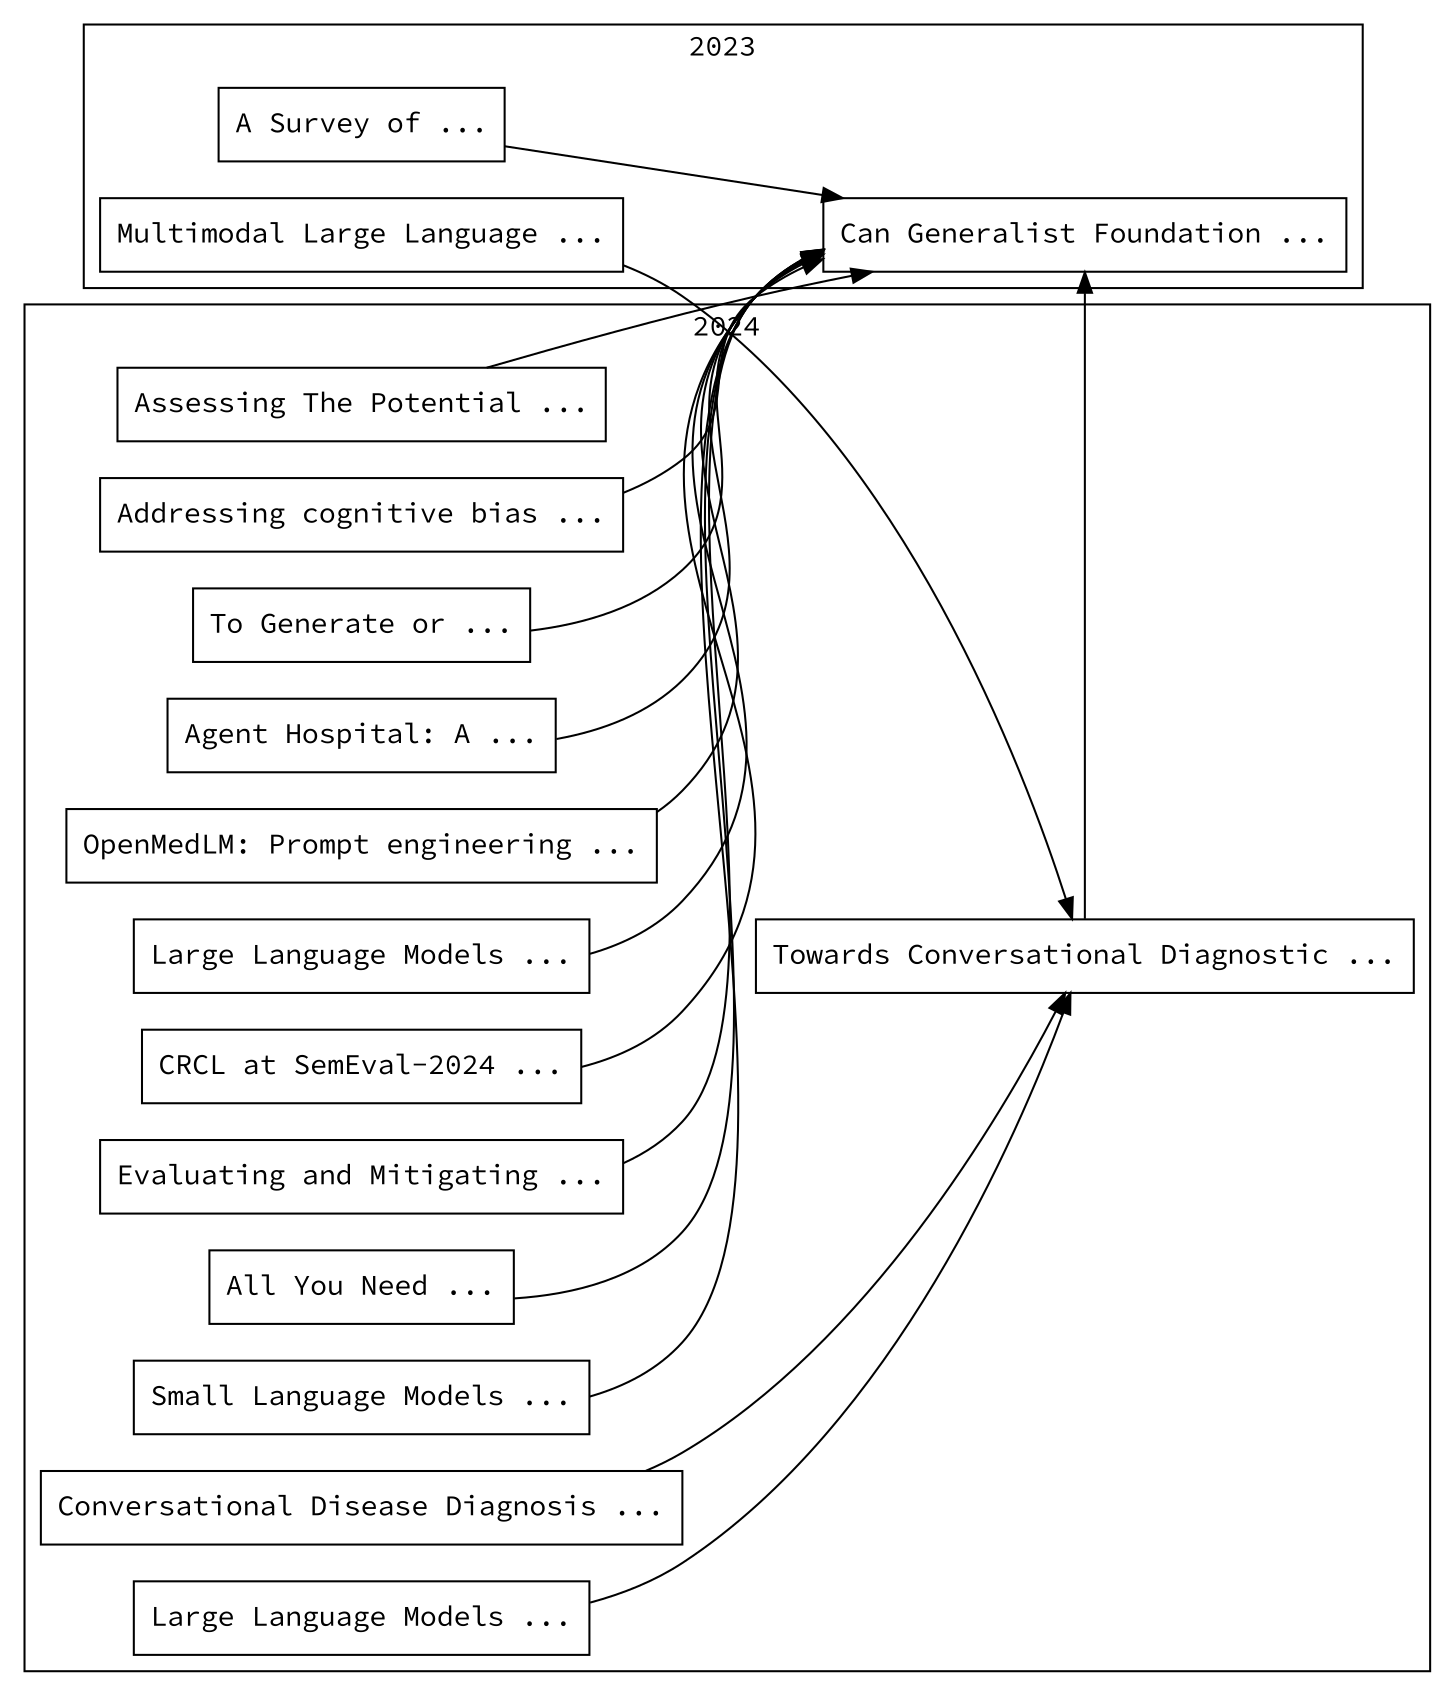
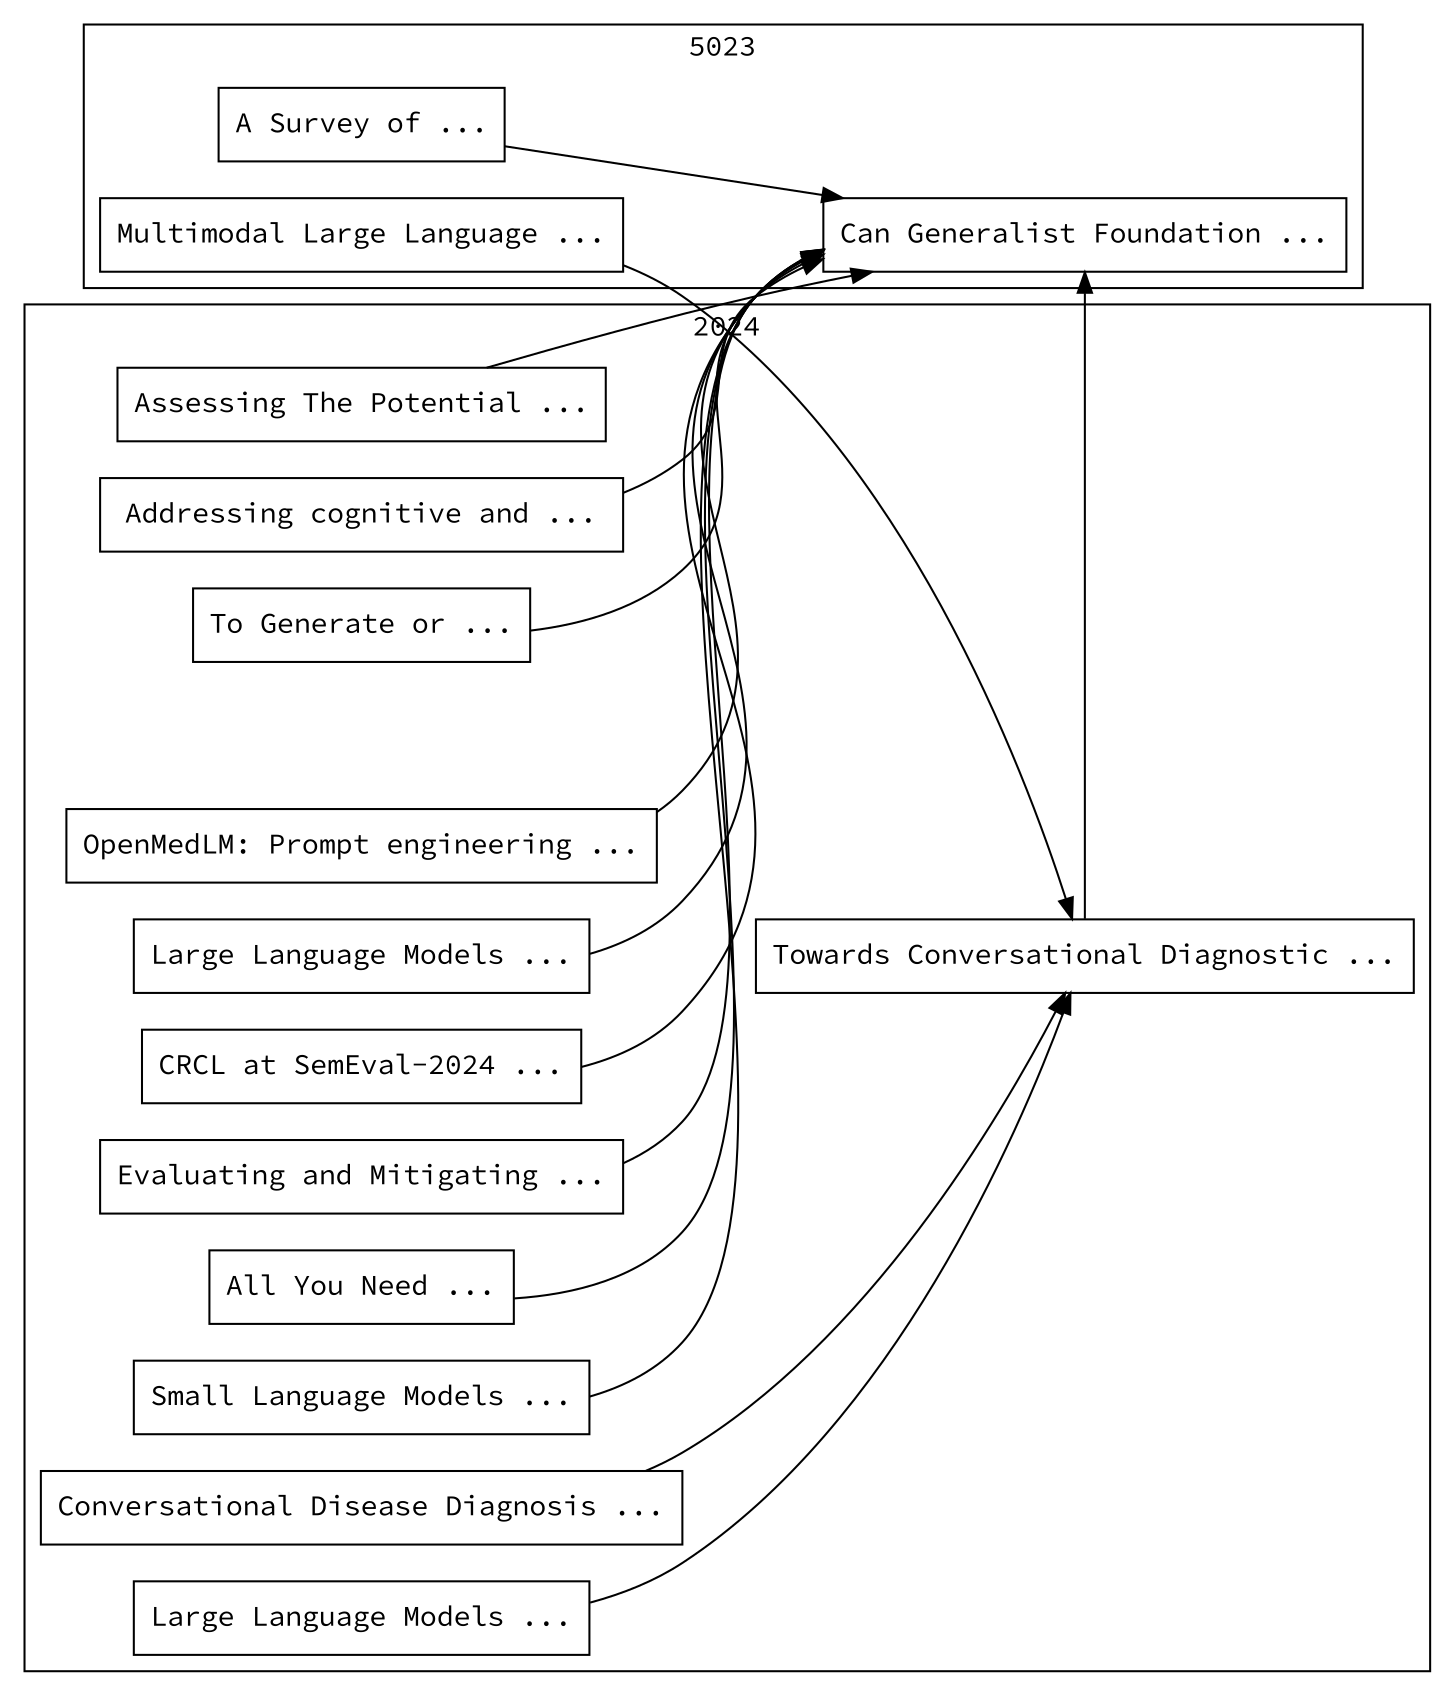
  digraph {
    fontname="Source Code Pro"
    rankdir=LR
    node [fontname="Source Code Pro" shape=rectangle]
    edge [fontname="Source Code Pro"]
    n1 [label="Multimodal Large Language ..."]
    n2 [label="A Survey of ..."]
    n3 [label="Can Generalist Foundation ..."]
    n4 [label="To Generate or ..."]
-   n5 [label="Agent Hospital: A ..."]
    n6 [label="Towards Conversational Diagnostic ..."]
    n7 [label="Conversational Disease Diagnosis ..."]
    n8 [label="OpenMedLM: Prompt engineering ..."]
    n9 [label="Large Language Models ..."]
    n10 [label="Large Language Models ..."]
    n11 [label="CRCL at SemEval-2024 ..."]
    n12 [label="Evaluating and Mitigating ..."]
    n13 [label="All You Need ..."]
    n14 [label="Small Language Models ..."]
    n15 [label="Assessing The Potential ..."]
-   n16 [label="Addressing cognitive bias ..."]
+   n16 [label="Addressing cognitive and ..."]
    subgraph cluster_1 {
-     label=2023
+     label=5023
      rank=same
      n1
      n2
      n3
    }
    subgraph cluster_2 {
      label=2024
      rank=same
      n4
-     n5
      n6
      n7
      n8
      n9
      n10
      n11
      n12
      n13
      n14
      n15
      n16
    }
    n1 -> n6
    n2 -> n3
    n4 -> n3
-   n5 -> n3
    n6 -> n3
    n7 -> n6
    n8 -> n3
    n9 -> n3
    n10 -> n6
    n11 -> n3
    n12 -> n3
    n13 -> n3
    n14 -> n3
    n15 -> n3
    n16 -> n3
  }
